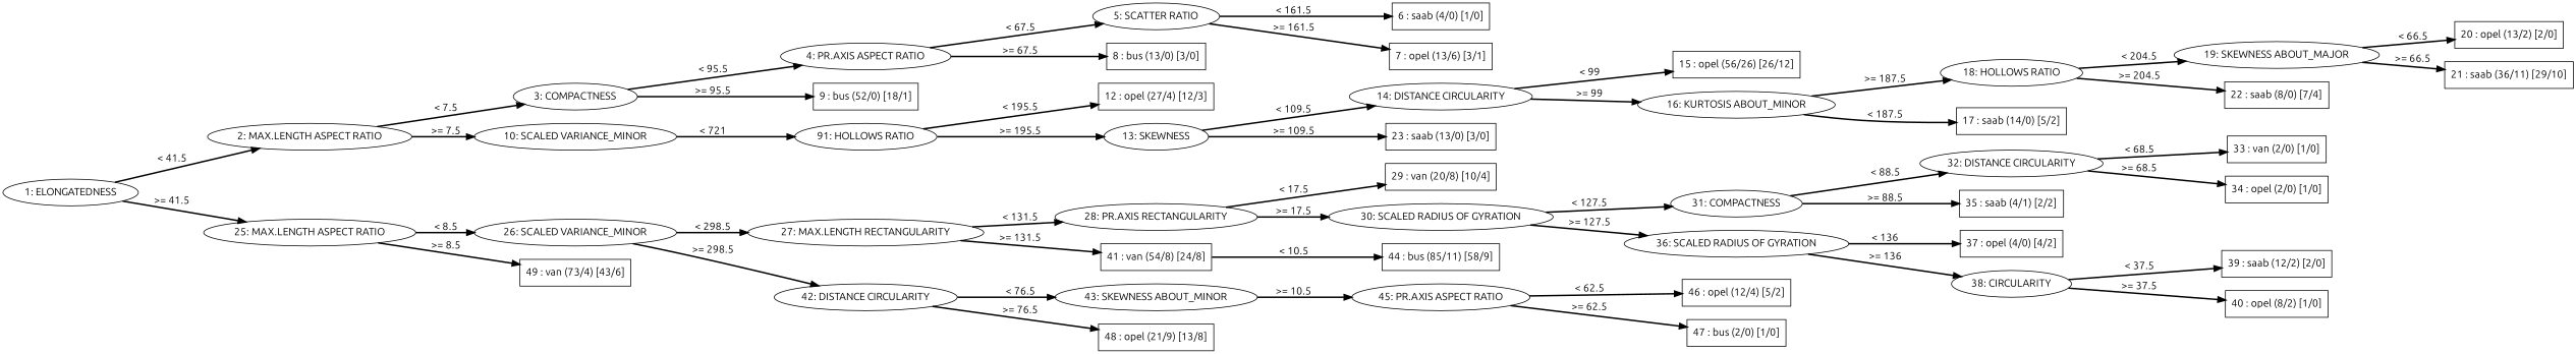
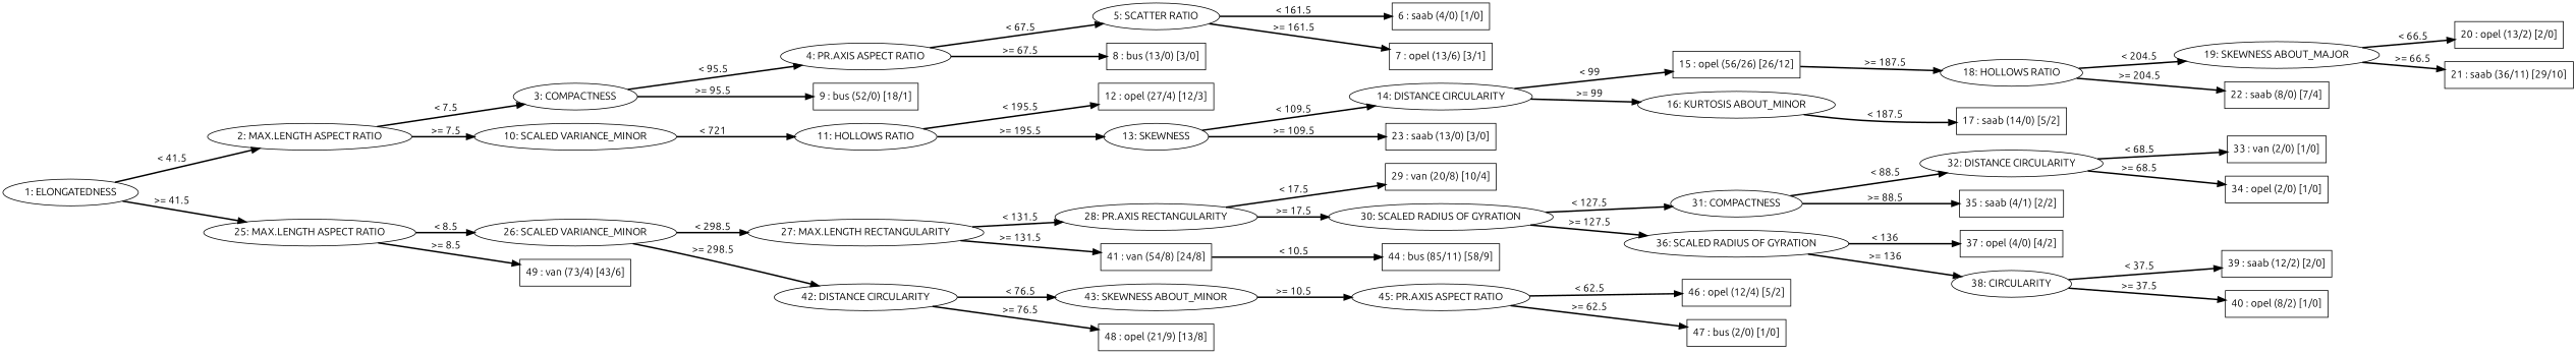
  digraph {
    fontname=ubuntu
    rankdir=LR
    node [fontname=ubuntu]
    edge [fontname=ubuntu style=bold]
    n1 [label="1: ELONGATEDNESS"]
    n2 [label="2: MAX.LENGTH ASPECT RATIO"]
    n3 [label="25: MAX.LENGTH ASPECT RATIO"]
    n4 [label="3: COMPACTNESS"]
    n5 [label="10: SCALED VARIANCE_MINOR"]
    n6 [label="26: SCALED VARIANCE_MINOR"]
    n7 [label="49 : van (73/4) [43/6]" shape=box]
    n8 [label="4: PR.AXIS ASPECT RATIO"]
    n9 [label="9 : bus (52/0) [18/1]" shape=box]
-   n10 [label="91: HOLLOWS RATIO"]
+   n10 [label="11: HOLLOWS RATIO"]
    n11 [label="5: SCATTER RATIO"]
    n12 [label="8 : bus (13/0) [3/0]" shape=box]
    n13 [label="6 : saab (4/0) [1/0]" shape=box]
    n14 [label="7 : opel (13/6) [3/1]" shape=box]
    n15 [label="12 : opel (27/4) [12/3]" shape=box]
    n16 [label="13: SKEWNESS"]
    n17 [label="14: DISTANCE CIRCULARITY"]
    n18 [label="23 : saab (13/0) [3/0]" shape=box]
    n19 [label="15 : opel (56/26) [26/12]" shape=box]
    n20 [label="16: KURTOSIS ABOUT_MINOR"]
    n21 [label="17 : saab (14/0) [5/2]" shape=box]
    n22 [label="18: HOLLOWS RATIO"]
    n23 [label="19: SKEWNESS ABOUT_MAJOR"]
    n24 [label="22 : saab (8/0) [7/4]" shape=box]
    n25 [label="20 : opel (13/2) [2/0]" shape=box]
    n26 [label="21 : saab (36/11) [29/10]" shape=box]
    n27 [label="27: MAX.LENGTH RECTANGULARITY"]
    n28 [label="42: DISTANCE CIRCULARITY"]
    n29 [label="28: PR.AXIS RECTANGULARITY"]
    n30 [label="41 : van (54/8) [24/8]" shape=box]
    n31 [label="43: SKEWNESS ABOUT_MINOR"]
    n32 [label="48 : opel (21/9) [13/8]" shape=box]
    n33 [label="29 : van (20/8) [10/4]" shape=box]
    n34 [label="30: SCALED RADIUS OF GYRATION"]
    n35 [label="44 : bus (85/11) [58/9]" shape=box]
    n36 [label="31: COMPACTNESS"]
    n37 [label="36: SCALED RADIUS OF GYRATION"]
    n38 [label="32: DISTANCE CIRCULARITY"]
    n39 [label="35 : saab (4/1) [2/2]" shape=box]
    n40 [label="37 : opel (4/0) [4/2]" shape=box]
    n41 [label="38: CIRCULARITY"]
    n42 [label="33 : van (2/0) [1/0]" shape=box]
    n43 [label="34 : opel (2/0) [1/0]" shape=box]
    n44 [label="39 : saab (12/2) [2/0]" shape=box]
    n45 [label="40 : opel (8/2) [1/0]" shape=box]
    n46 [label="45: PR.AXIS ASPECT RATIO"]
    n47 [label="46 : opel (12/4) [5/2]" shape=box]
    n48 [label="47 : bus (2/0) [1/0]" shape=box]
    n1 -> n2 [label=" < 41.5"]
    n1 -> n3 [label=" >= 41.5"]
    n2 -> n4 [label=" < 7.5"]
    n2 -> n5 [label=" >= 7.5"]
    n3 -> n6 [label=" < 8.5"]
    n3 -> n7 [label=" >= 8.5"]
    n4 -> n8 [label=" < 95.5"]
    n4 -> n9 [label=" >= 95.5"]
    n5 -> n10 [label=" < 721"]
    n6 -> n27 [label=" < 298.5"]
    n6 -> n28 [label=" >= 298.5"]
    n8 -> n11 [label=" < 67.5"]
    n8 -> n12 [label=" >= 67.5"]
    n10 -> n15 [label=" < 195.5"]
    n10 -> n16 [label=" >= 195.5"]
    n11 -> n13 [label=" < 161.5"]
    n11 -> n14 [label=" >= 161.5"]
    n16 -> n17 [label=" < 109.5"]
    n16 -> n18 [label=" >= 109.5"]
    n17 -> n19 [label=" < 99"]
    n17 -> n20 [label=" >= 99"]
    n20 -> n21 [label=" < 187.5"]
-   n20 -> n22 [label=" >= 187.5"]
+   n19 -> n22 [label=" >= 187.5"]
    n22 -> n23 [label=" < 204.5"]
    n22 -> n24 [label=" >= 204.5"]
    n23 -> n25 [label=" < 66.5"]
    n23 -> n26 [label=" >= 66.5"]
    n27 -> n29 [label=" < 131.5"]
    n27 -> n30 [label=" >= 131.5"]
    n28 -> n31 [label=" < 76.5"]
    n28 -> n32 [label=" >= 76.5"]
    n29 -> n33 [label=" < 17.5"]
    n29 -> n34 [label=" >= 17.5"]
    n30 -> n35 [label=" < 10.5"]
    n31 -> n46 [label=" >= 10.5"]
    n34 -> n36 [label=" < 127.5"]
    n34 -> n37 [label=" >= 127.5"]
    n36 -> n38 [label=" < 88.5"]
    n36 -> n39 [label=" >= 88.5"]
    n37 -> n40 [label=" < 136"]
    n37 -> n41 [label=" >= 136"]
    n38 -> n42 [label=" < 68.5"]
    n38 -> n43 [label=" >= 68.5"]
    n41 -> n44 [label=" < 37.5"]
    n41 -> n45 [label=" >= 37.5"]
    n46 -> n47 [label=" < 62.5"]
    n46 -> n48 [label=" >= 62.5"]
  }
